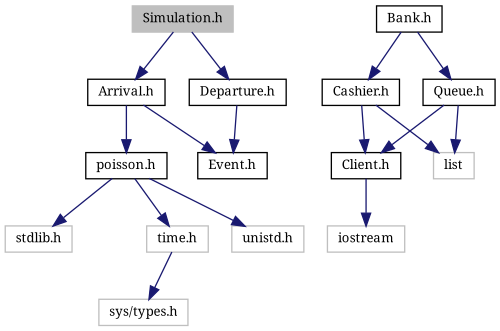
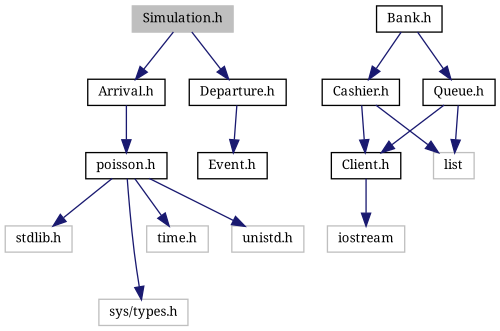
  digraph {
    fontname="Noto Serif"
    node [color=black fillcolor=white fontname="Noto Serif" fontsize=10 shape=record style=filled]
    edge [color=midnightblue fontname="Noto Serif" fontsize=10 labelfontname=Helvetica labelfontsize=10 style=solid]
    n1 [color=grey75 fillcolor=grey75 fontcolor=black height=0.2 label="Simulation.h" width=0.4]
    n2 [height=0.2 label="Arrival.h" width=0.4]
    n3 [height=0.2 label="Departure.h" width=0.4]
    n4 [height=0.2 label="Bank.h" width=0.4]
    n5 [height=0.2 label="Cashier.h" width=0.4]
    n6 [height=0.2 label="Queue.h" width=0.4]
    n7 [height=0.2 label="poisson.h" width=0.4]
    n8 [color=grey75 height=0.2 label="stdlib.h" width=0.4]
    n9 [color=grey75 height=0.2 label="sys/types.h" width=0.4]
    n10 [color=grey75 height=0.2 label="time.h" width=0.4]
    n11 [color=grey75 height=0.2 label="unistd.h" width=0.4]
    n12 [height=0.2 label="Event.h" width=0.4]
    n13 [height=0.2 label="Client.h" width=0.4]
    n14 [color=grey75 height=0.2 label=list width=0.4]
    n15 [color=grey75 height=0.2 label=iostream width=0.4]
    n1 -> n2
    n1 -> n3
    n2 -> n7
-   n2 -> n12
    n3 -> n12
    n4 -> n5
    n4 -> n6
    n5 -> n13
    n5 -> n14
    n6 -> n13
    n6 -> n14
    n7 -> n8
-   n10 -> n9
+   n7 -> n9
    n7 -> n10
    n7 -> n11
    n13 -> n15
  }
